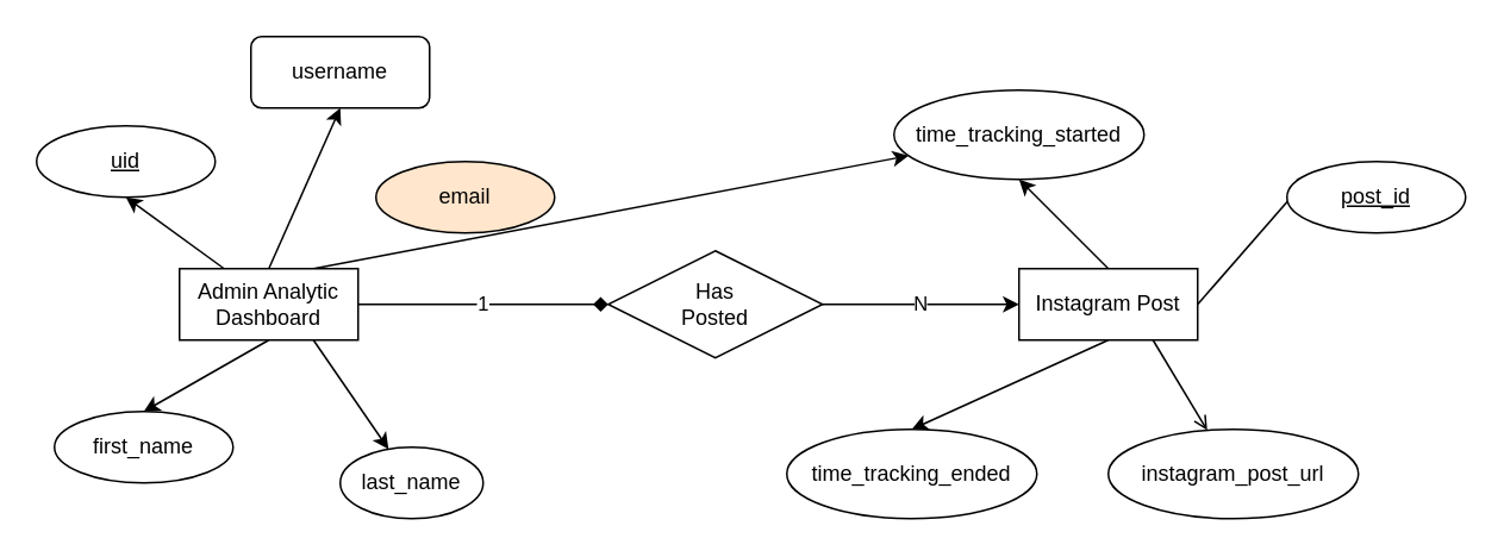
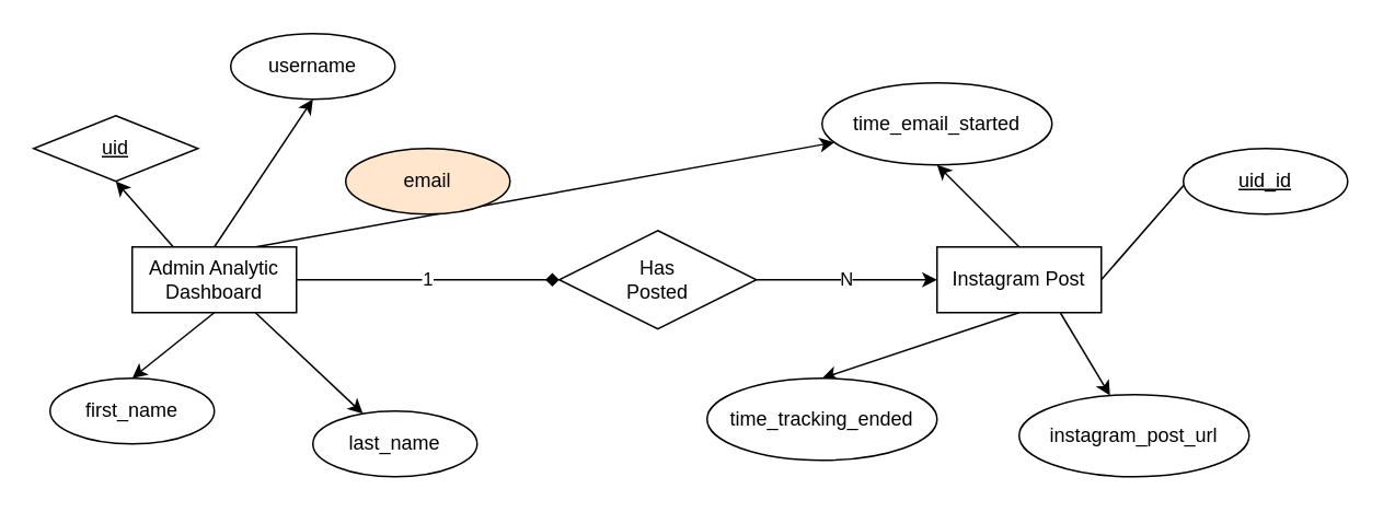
  <mxCell id="0" />
  <mxCell id="1" parent="0" />
  <mxCell id="2" value="1" style="rounded=0;orthogonalLoop=1;jettySize=auto;html=1;exitX=1;exitY=0.5;exitDx=0;exitDy=0;entryX=0;entryY=0.5;entryDx=0;entryDy=0;endArrow=diamond;" edge="1" parent="1" source="8" target="10"><mxGeometry relative="1" as="geometry" /></mxCell>
  <mxCell id="3" style="rounded=0;orthogonalLoop=1;jettySize=auto;html=1;exitX=0.75;exitY=1;exitDx=0;exitDy=0;" edge="1" parent="1" source="8" target="21"><mxGeometry relative="1" as="geometry" /></mxCell>
  <mxCell id="4" style="rounded=0;orthogonalLoop=1;jettySize=auto;html=1;exitX=0.5;exitY=1;exitDx=0;exitDy=0;entryX=0.5;entryY=0;entryDx=0;entryDy=0;" edge="1" parent="1" source="8" target="13"><mxGeometry relative="1" as="geometry" /></mxCell>
  <mxCell id="5" style="rounded=0;orthogonalLoop=1;jettySize=auto;html=1;exitX=0.5;exitY=0;exitDx=0;exitDy=0;entryX=0.5;entryY=1;entryDx=0;entryDy=0;" edge="1" parent="1" source="8" target="22"><mxGeometry relative="1" as="geometry" /></mxCell>
  <mxCell id="6" style="rounded=0;orthogonalLoop=1;jettySize=auto;html=1;exitX=0.75;exitY=0;exitDx=0;exitDy=0;" edge="1" parent="1" source="8" target="19"><mxGeometry relative="1" as="geometry" /></mxCell>
  <mxCell id="7" style="rounded=0;orthogonalLoop=1;jettySize=auto;html=1;exitX=0.25;exitY=0;exitDx=0;exitDy=0;entryX=0.5;entryY=1;entryDx=0;entryDy=0;" edge="1" parent="1" source="8" target="12"><mxGeometry relative="1" as="geometry" /></mxCell>
- <mxCell id="8" value="Admin Analytic&lt;br&gt;Dashboard" style="whiteSpace=wrap;html=1;align=center;" vertex="1" parent="1"><mxGeometry x="100" y="150" width="100" height="40" as="geometry" /></mxCell>
+ <mxCell id="8" value="Admin Analytic&lt;br&gt;Dashboard" style="whiteSpace=wrap;html=1;align=center;" vertex="1" parent="1"><mxGeometry x="80" y="150" width="100" height="40" as="geometry" /></mxCell>
  <mxCell id="9" value="N" style="rounded=0;orthogonalLoop=1;jettySize=auto;html=1;exitX=1;exitY=0.5;exitDx=0;exitDy=0;" edge="1" parent="1" source="10" target="18"><mxGeometry relative="1" as="geometry" /></mxCell>
  <mxCell id="10" value="Has&lt;br&gt;Posted" style="shape=rhombus;perimeter=rhombusPerimeter;whiteSpace=wrap;html=1;align=center;" vertex="1" parent="1"><mxGeometry x="340" y="140" width="120" height="60" as="geometry" /></mxCell>
  <mxCell id="11" value="email" style="ellipse;whiteSpace=wrap;html=1;align=center;fillColor=#ffe6cc;" vertex="1" parent="1"><mxGeometry x="210" y="90" width="100" height="40" as="geometry" /></mxCell>
- <mxCell id="12" value="uid" style="ellipse;whiteSpace=wrap;html=1;align=center;fontStyle=4;" vertex="1" parent="1"><mxGeometry x="20" y="70" width="100" height="40" as="geometry" /></mxCell>
+ <mxCell id="12" value="uid" style="rhombus;whiteSpace=wrap;html=1;align=center;fontStyle=4;" vertex="1" parent="1"><mxGeometry x="20" y="70" width="100" height="40" as="geometry" /></mxCell>
  <mxCell id="13" value="first_name" style="ellipse;whiteSpace=wrap;html=1;align=center;" vertex="1" parent="1"><mxGeometry x="30" y="230" width="100" height="40" as="geometry" /></mxCell>
  <mxCell id="14" style="rounded=0;orthogonalLoop=1;jettySize=auto;html=1;exitX=0.5;exitY=0;exitDx=0;exitDy=0;entryX=0.5;entryY=1;entryDx=0;entryDy=0;" edge="1" parent="1" source="18" target="19"><mxGeometry relative="1" as="geometry" /></mxCell>
  <mxCell id="15" style="rounded=0;orthogonalLoop=1;jettySize=auto;html=1;exitX=0.5;exitY=1;exitDx=0;exitDy=0;entryX=0.5;entryY=0;entryDx=0;entryDy=0;" edge="1" parent="1" source="18" target="20"><mxGeometry relative="1" as="geometry" /></mxCell>
- <mxCell id="16" style="rounded=0;orthogonalLoop=1;jettySize=auto;html=1;exitX=0.75;exitY=1;exitDx=0;exitDy=0;endArrow=open;" edge="1" parent="1" source="18" target="23"><mxGeometry relative="1" as="geometry" /></mxCell>
+ <mxCell id="16" style="rounded=0;orthogonalLoop=1;jettySize=auto;html=1;exitX=0.75;exitY=1;exitDx=0;exitDy=0;" edge="1" parent="1" source="18" target="23"><mxGeometry relative="1" as="geometry" /></mxCell>
  <mxCell id="17" style="rounded=0;orthogonalLoop=1;jettySize=auto;html=1;exitX=1;exitY=0.5;exitDx=0;exitDy=0;entryX=0;entryY=0;entryDx=0;entryDy=0;" edge="1" parent="1" source="18" target="24"><mxGeometry relative="1" as="geometry" /></mxCell>
  <mxCell id="18" value="Instagram Post" style="whiteSpace=wrap;html=1;align=center;" vertex="1" parent="1"><mxGeometry x="570" y="150" width="100" height="40" as="geometry" /></mxCell>
- <mxCell id="19" value="time_tracking_started" style="ellipse;whiteSpace=wrap;html=1;align=center;" vertex="1" parent="1"><mxGeometry x="500" y="50" width="140" height="50" as="geometry" /></mxCell>
- <mxCell id="20" value="time_tracking_ended" style="ellipse;whiteSpace=wrap;html=1;align=center;" vertex="1" parent="1"><mxGeometry x="440" y="240" width="140" height="50" as="geometry" /></mxCell>
- <mxCell id="21" value="last_name" style="ellipse;whiteSpace=wrap;html=1;align=center;" vertex="1" parent="1"><mxGeometry x="190" y="250" width="80" height="40" as="geometry" /></mxCell>
- <mxCell id="22" value="username" style="whiteSpace=wrap;html=1;align=center;rounded=1;" vertex="1" parent="1"><mxGeometry x="140" y="20" width="100" height="40" as="geometry" /></mxCell>
+ <mxCell id="19" value="time_email_started" style="ellipse;whiteSpace=wrap;html=1;align=center;" vertex="1" parent="1"><mxGeometry x="500" y="50" width="140" height="50" as="geometry" /></mxCell>
+ <mxCell id="20" value="time_tracking_ended" style="ellipse;whiteSpace=wrap;html=1;align=center;" vertex="1" parent="1"><mxGeometry x="430" y="230" width="140" height="50" as="geometry" /></mxCell>
+ <mxCell id="21" value="last_name" style="ellipse;whiteSpace=wrap;html=1;align=center;" vertex="1" parent="1"><mxGeometry x="190" y="250" width="100" height="40" as="geometry" /></mxCell>
+ <mxCell id="22" value="username" style="ellipse;whiteSpace=wrap;html=1;align=center;" vertex="1" parent="1"><mxGeometry x="140" y="20" width="100" height="40" as="geometry" /></mxCell>
  <mxCell id="23" value="instagram_post_url" style="ellipse;whiteSpace=wrap;html=1;align=center;" vertex="1" parent="1"><mxGeometry x="620" y="240" width="140" height="50" as="geometry" /></mxCell>
- <mxCell id="24" value="post_id" style="ellipse;whiteSpace=wrap;html=1;align=center;fontStyle=4;" vertex="1" parent="1"><mxGeometry x="720" y="90" width="100" height="40" as="geometry" /></mxCell>
+ <mxCell id="24" value="uid_id" style="ellipse;whiteSpace=wrap;html=1;align=center;fontStyle=4;" vertex="1" parent="1"><mxGeometry x="720" y="90" width="100" height="40" as="geometry" /></mxCell>
